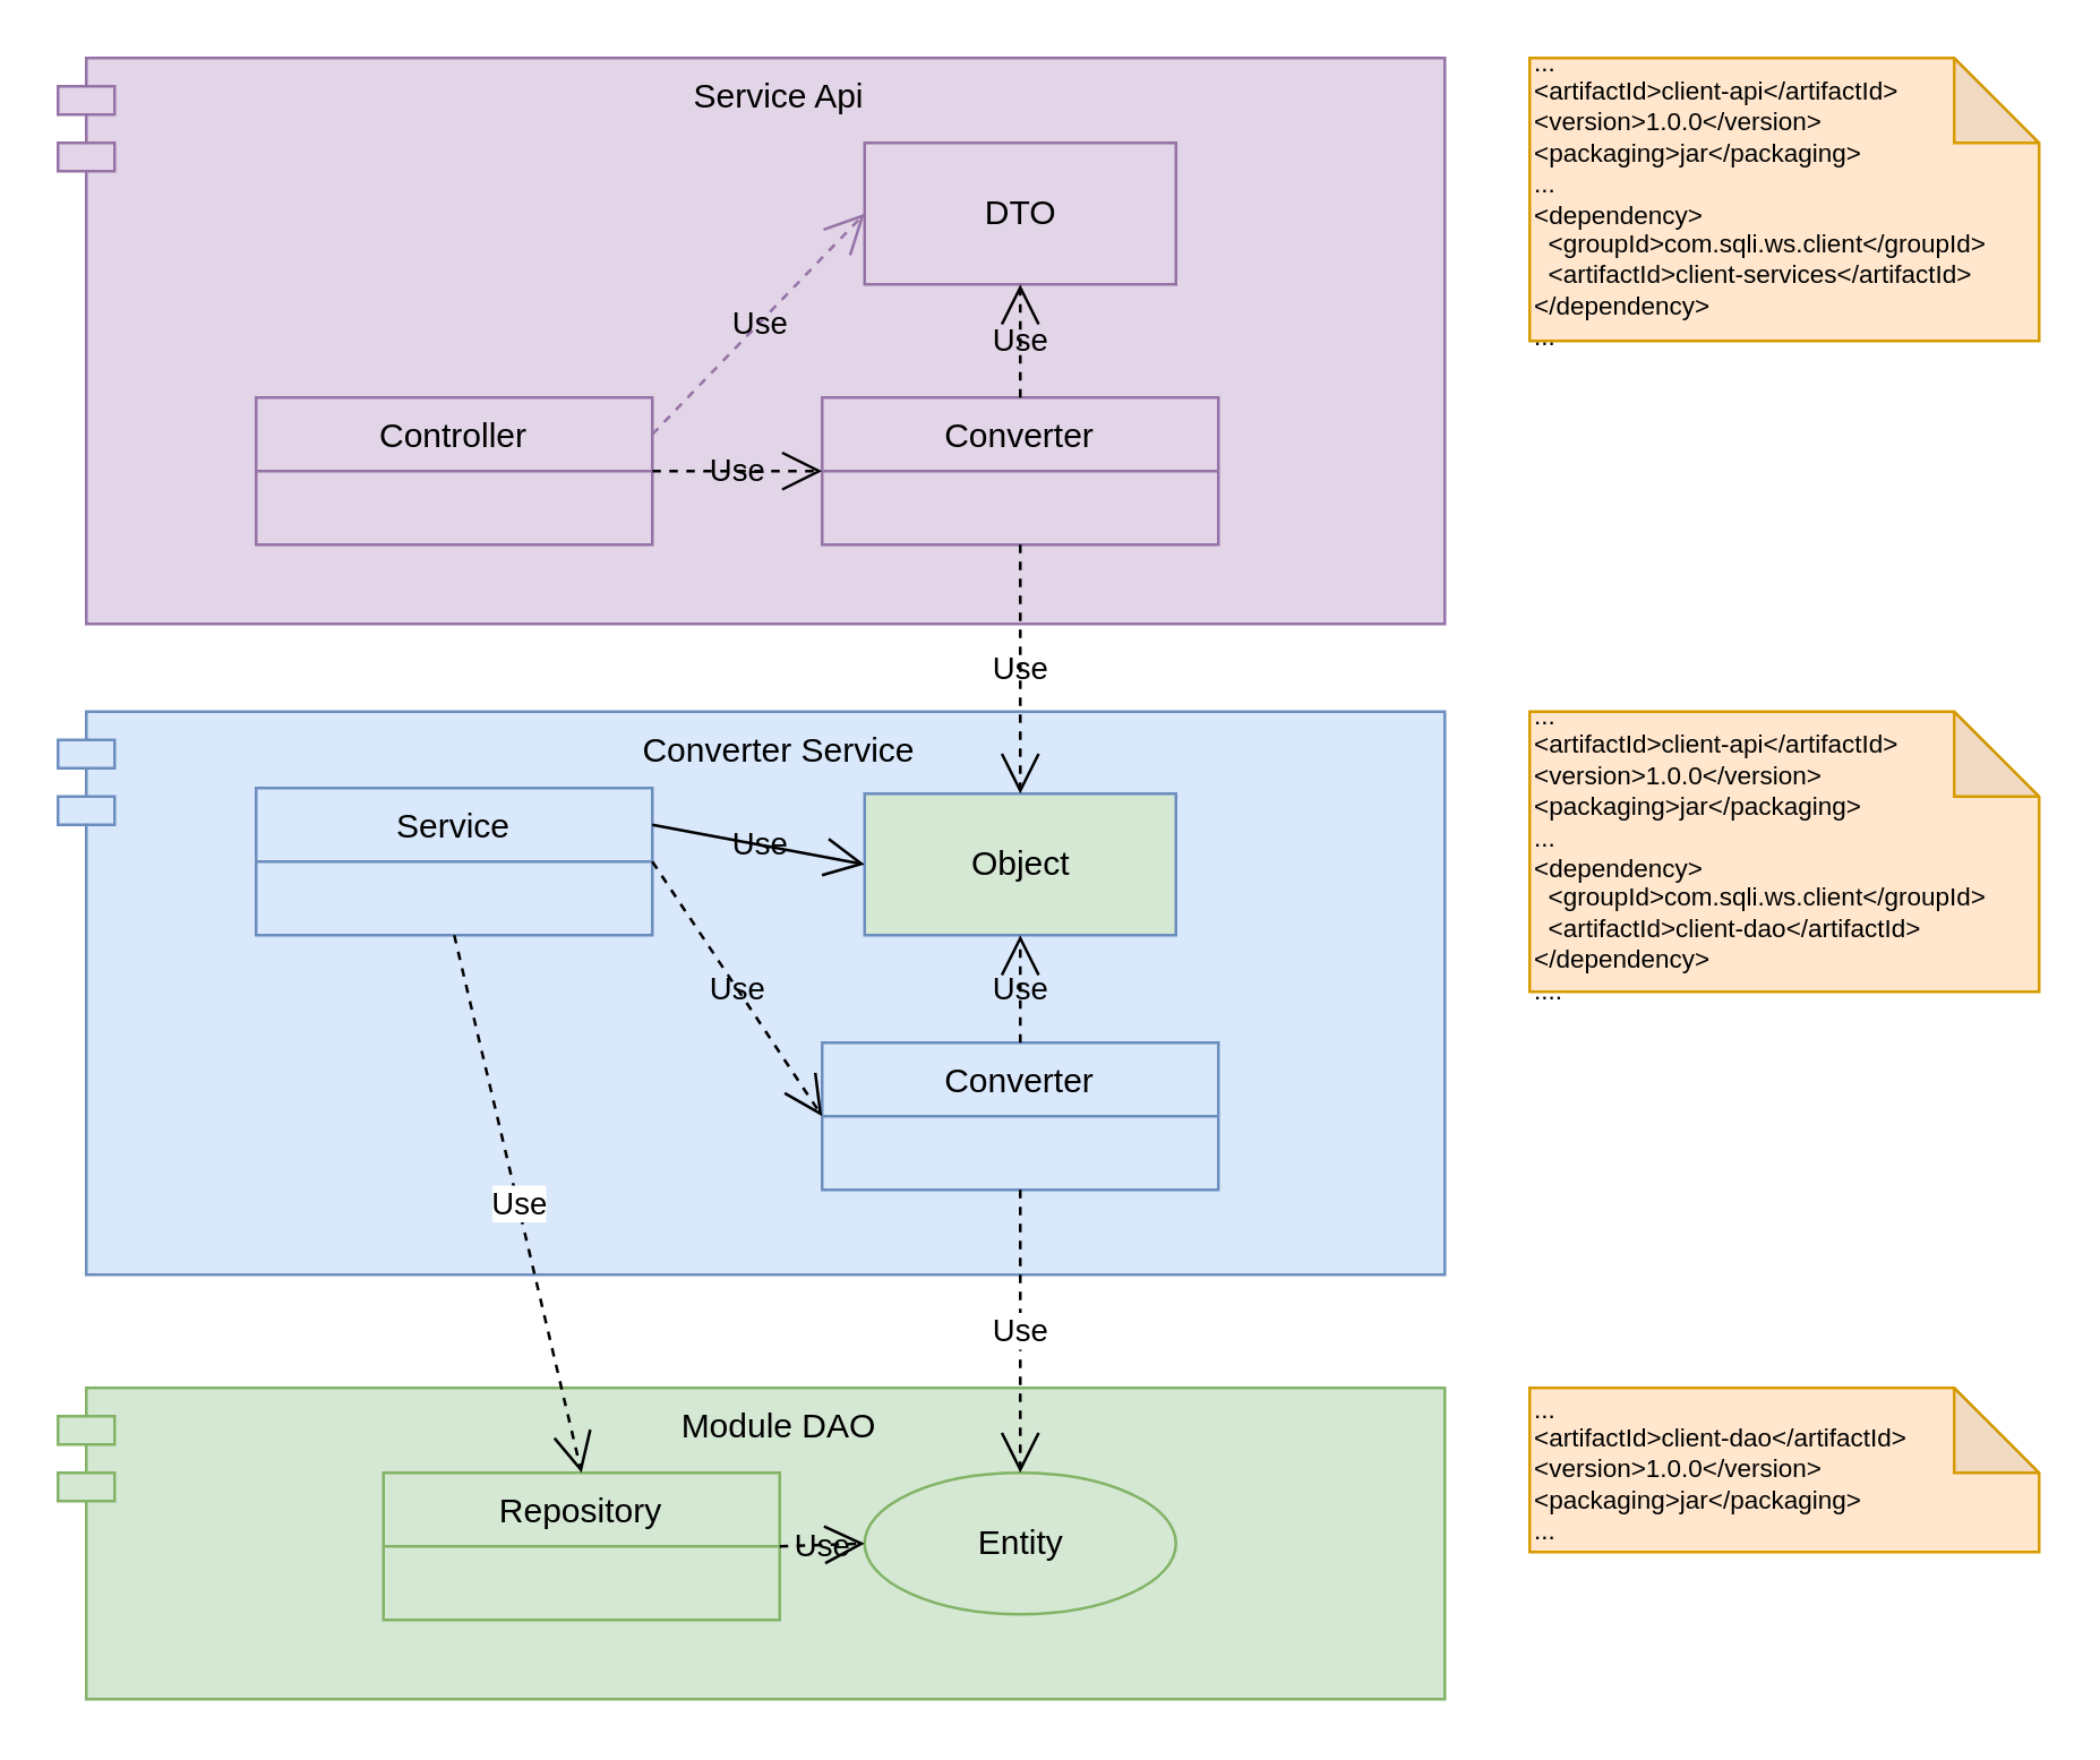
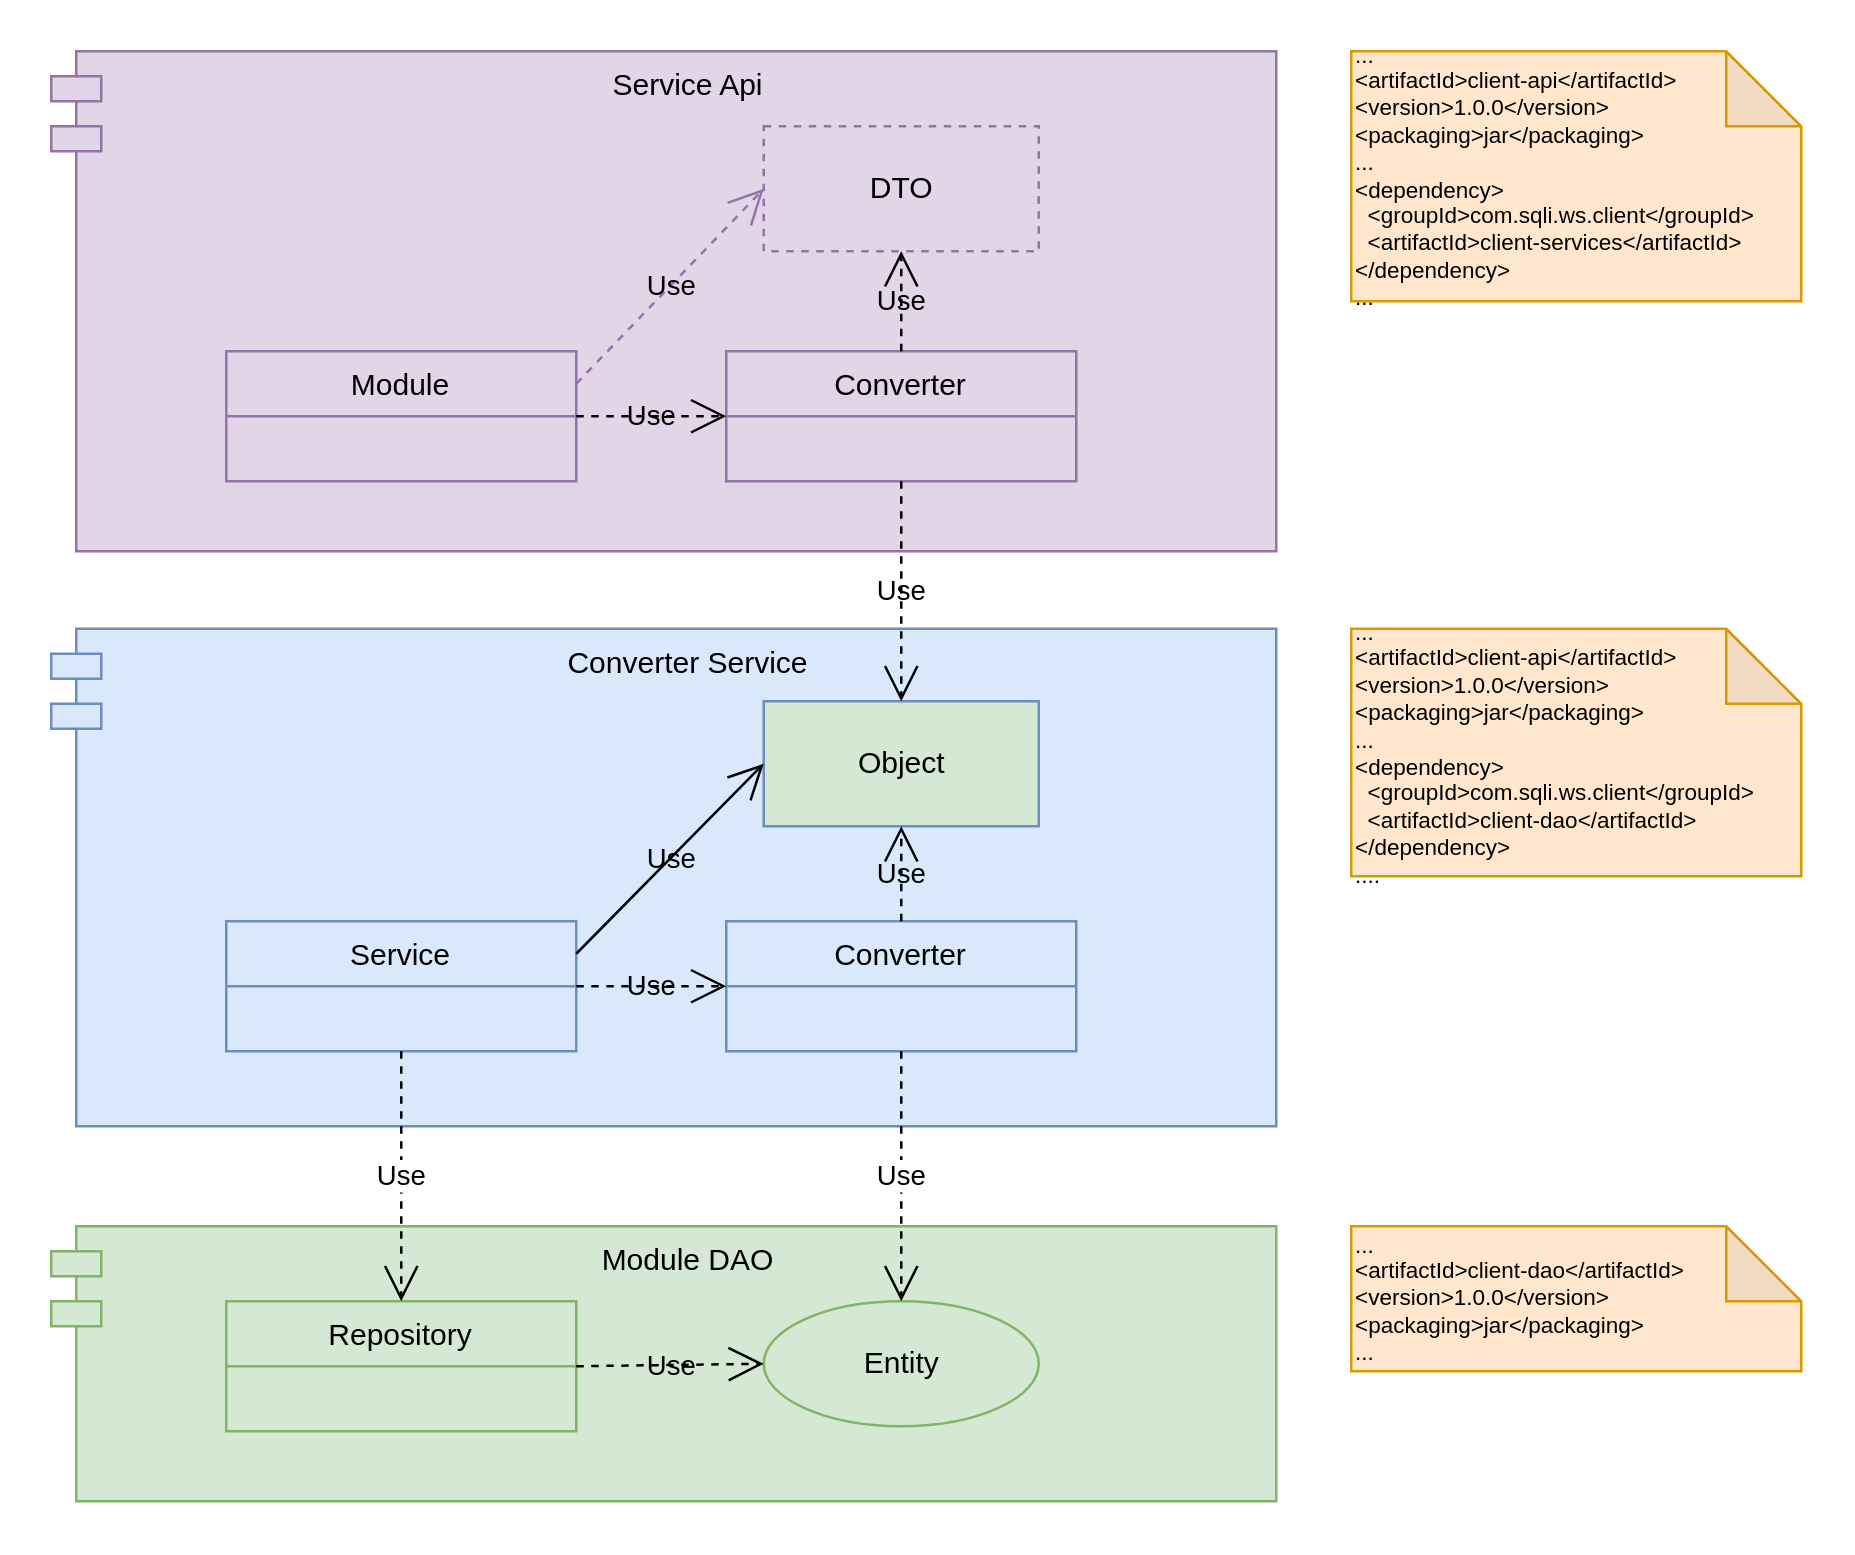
  <mxCell id="0" />
  <mxCell id="1" parent="0" />
  <mxCell id="2" value="Converter Service" style="shape=module;align=left;spacingLeft=20;align=center;verticalAlign=top;fillColor=#dae8fc;strokeColor=#6c8ebf;" parent="1" vertex="1"><mxGeometry x="20" y="251" width="490" height="199" as="geometry" /></mxCell>
  <mxCell id="3" value="Module DAO" style="shape=module;align=left;spacingLeft=20;align=center;verticalAlign=top;fillColor=#d5e8d4;strokeColor=#82b366;" parent="1" vertex="1"><mxGeometry x="20" y="490" width="490" height="110" as="geometry" /></mxCell>
  <mxCell id="4" value="Service Api" style="shape=module;align=left;spacingLeft=20;align=center;verticalAlign=top;fillColor=#e1d5e7;strokeColor=#9673a6;" parent="1" vertex="1"><mxGeometry x="20" y="20" width="490" height="200" as="geometry" /></mxCell>
- <mxCell id="5" value="Repository" style="swimlane;fontStyle=0;childLayout=stackLayout;horizontal=1;startSize=26;fillColor=#d5e8d4;horizontalStack=0;resizeParent=1;resizeParentMax=0;resizeLast=0;collapsible=1;marginBottom=0;strokeColor=#82b366;" parent="1" vertex="1"><mxGeometry x="135" y="520" width="140" height="52" as="geometry" /></mxCell>
+ <mxCell id="5" value="Repository" style="swimlane;fontStyle=0;childLayout=stackLayout;horizontal=1;startSize=26;fillColor=#d5e8d4;horizontalStack=0;resizeParent=1;resizeParentMax=0;resizeLast=0;collapsible=1;marginBottom=0;strokeColor=#82b366;" parent="1" vertex="1"><mxGeometry x="90" y="520" width="140" height="52" as="geometry" /></mxCell>
  <mxCell id="6" value="Entity" style="ellipse;html=1;fillColor=#d5e8d4;strokeColor=#82b366;" parent="1" vertex="1"><mxGeometry x="305" y="520" width="110" height="50" as="geometry" /></mxCell>
  <mxCell id="7" value="Use" style="endArrow=open;endSize=12;dashed=1;html=1;exitX=1;exitY=0.5;exitDx=0;exitDy=0;entryX=0;entryY=0.5;entryDx=0;entryDy=0;labelBackgroundColor=none;" parent="1" source="5" target="6" edge="1"><mxGeometry x="2280" y="100" width="160" as="geometry"><mxPoint x="245" y="769.5" as="sourcePoint" /><mxPoint x="405" y="769.5" as="targetPoint" /></mxGeometry></mxCell>
- <mxCell id="8" value="Service" style="swimlane;fontStyle=0;childLayout=stackLayout;horizontal=1;startSize=26;fillColor=#dae8fc;horizontalStack=0;resizeParent=1;resizeParentMax=0;resizeLast=0;collapsible=1;marginBottom=0;strokeColor=#6c8ebf;" parent="1" vertex="1"><mxGeometry x="90" y="278" width="140" height="52" as="geometry" /></mxCell>
- <mxCell id="9" value="Controller" style="swimlane;fontStyle=0;childLayout=stackLayout;horizontal=1;startSize=26;horizontalStack=0;resizeParent=1;resizeParentMax=0;resizeLast=0;collapsible=1;marginBottom=0;fillColor=#e1d5e7;strokeColor=#9673a6;" parent="1" vertex="1"><mxGeometry x="90" y="140" width="140" height="52" as="geometry" /></mxCell>
+ <mxCell id="8" value="Service" style="swimlane;fontStyle=0;childLayout=stackLayout;horizontal=1;startSize=26;fillColor=#dae8fc;horizontalStack=0;resizeParent=1;resizeParentMax=0;resizeLast=0;collapsible=1;marginBottom=0;strokeColor=#6c8ebf;" parent="1" vertex="1"><mxGeometry x="90" y="368" width="140" height="52" as="geometry" /></mxCell>
+ <mxCell id="9" value="Module" style="swimlane;fontStyle=0;childLayout=stackLayout;horizontal=1;startSize=26;horizontalStack=0;resizeParent=1;resizeParentMax=0;resizeLast=0;collapsible=1;marginBottom=0;fillColor=#e1d5e7;strokeColor=#9673a6;" parent="1" vertex="1"><mxGeometry x="90" y="140" width="140" height="52" as="geometry" /></mxCell>
  <mxCell id="10" value="Object" style="html=1;fillColor=#d5e8d4;strokeColor=#6c8ebf;" parent="1" vertex="1"><mxGeometry x="305" y="280" width="110" height="50" as="geometry" /></mxCell>
  <mxCell id="11" value="Use" style="endArrow=open;endSize=12;dashed=1;html=1;exitX=0.5;exitY=1;exitDx=0;exitDy=0;entryX=0.5;entryY=0;entryDx=0;entryDy=0;" parent="1" source="8" target="5" edge="1"><mxGeometry x="2280" width="160" as="geometry"><mxPoint x="150" y="430" as="sourcePoint" /><mxPoint x="225" y="430" as="targetPoint" /></mxGeometry></mxCell>
  <mxCell id="12" value="&lt;div style=&quot;font-size: 9px&quot;&gt;&lt;font style=&quot;font-size: 9px&quot;&gt;...&lt;/font&gt;&lt;/div&gt;&lt;div style=&quot;font-size: 9px&quot;&gt;&lt;font style=&quot;font-size: 9px&quot;&gt;&amp;lt;artifactId&amp;gt;client-api&amp;lt;/artifactId&amp;gt;&lt;/font&gt;&lt;/div&gt;&lt;div style=&quot;font-size: 9px&quot;&gt;&lt;font style=&quot;font-size: 9px&quot;&gt;&amp;lt;version&amp;gt;1.0.0&amp;lt;/version&amp;gt;&lt;/font&gt;&lt;/div&gt;&lt;div style=&quot;font-size: 9px&quot;&gt;&lt;font style=&quot;font-size: 9px&quot;&gt;&amp;lt;packaging&amp;gt;jar&amp;lt;/packaging&amp;gt;&lt;/font&gt;&lt;/div&gt;&lt;div style=&quot;font-size: 9px&quot;&gt;&lt;span&gt;...&lt;/span&gt;&lt;br&gt;&lt;/div&gt;&lt;div style=&quot;font-size: 9px&quot;&gt;&lt;span&gt;&lt;div&gt;&amp;lt;dependency&amp;gt;&lt;/div&gt;&lt;div&gt;&amp;nbsp; &amp;lt;groupId&amp;gt;com.sqli.ws.client&amp;lt;/groupId&amp;gt;&lt;/div&gt;&lt;div&gt;&amp;nbsp; &amp;lt;artifactId&amp;gt;client-services&amp;lt;/artifactId&amp;gt;&lt;/div&gt;&lt;div&gt;&amp;lt;/dependency&amp;gt;&lt;/div&gt;&lt;div&gt;...&lt;/div&gt;&lt;/span&gt;&lt;/div&gt;" style="shape=note;whiteSpace=wrap;html=1;backgroundOutline=1;darkOpacity=0.05;align=left;fillColor=#ffe6cc;strokeColor=#d79b00;" parent="1" vertex="1"><mxGeometry x="540" y="20" width="180" height="100" as="geometry" /></mxCell>
  <mxCell id="13" value="Converter" style="swimlane;fontStyle=0;childLayout=stackLayout;horizontal=1;startSize=26;fillColor=#dae8fc;horizontalStack=0;resizeParent=1;resizeParentMax=0;resizeLast=0;collapsible=1;marginBottom=0;strokeColor=#6c8ebf;" parent="1" vertex="1"><mxGeometry x="290" y="368" width="140" height="52" as="geometry" /></mxCell>
  <mxCell id="14" value="Use" style="endArrow=open;endSize=12;dashed=1;html=1;exitX=0.5;exitY=1;exitDx=0;exitDy=0;entryX=0.5;entryY=0;entryDx=0;entryDy=0;" parent="1" source="13" target="6" edge="1"><mxGeometry x="2280" width="160" as="geometry"><mxPoint x="359.5" y="540" as="sourcePoint" /><mxPoint x="359.5" y="672" as="targetPoint" /></mxGeometry></mxCell>
  <mxCell id="15" value="Use" style="endArrow=open;endSize=12;dashed=1;html=1;exitX=1;exitY=0.5;exitDx=0;exitDy=0;entryX=0;entryY=0.5;entryDx=0;entryDy=0;labelBackgroundColor=none;" parent="1" source="8" target="13" edge="1"><mxGeometry x="2280" width="160" as="geometry"><mxPoint x="240" y="570" as="sourcePoint" /><mxPoint x="315" y="570" as="targetPoint" /></mxGeometry></mxCell>
  <mxCell id="16" value="Use" style="endArrow=open;endSize=12;dashed=1;html=1;exitX=0.5;exitY=0;exitDx=0;exitDy=0;entryX=0.5;entryY=1;entryDx=0;entryDy=0;labelBackgroundColor=none;" parent="1" source="13" target="10" edge="1"><mxGeometry x="2280" width="160" as="geometry"><mxPoint x="560" y="485.5" as="sourcePoint" /><mxPoint x="360" y="409" as="targetPoint" /></mxGeometry></mxCell>
  <mxCell id="17" value="&lt;div style=&quot;font-size: 9px&quot;&gt;&lt;font style=&quot;font-size: 9px&quot;&gt;...&lt;/font&gt;&lt;/div&gt;&lt;div style=&quot;font-size: 9px&quot;&gt;&lt;font style=&quot;font-size: 9px&quot;&gt;&amp;lt;artifactId&amp;gt;client-dao&amp;lt;/artifactId&amp;gt;&lt;/font&gt;&lt;/div&gt;&lt;div style=&quot;font-size: 9px&quot;&gt;&lt;font style=&quot;font-size: 9px&quot;&gt;&amp;lt;version&amp;gt;1.0.0&amp;lt;/version&amp;gt;&lt;/font&gt;&lt;/div&gt;&lt;div style=&quot;font-size: 9px&quot;&gt;&lt;font style=&quot;font-size: 9px&quot;&gt;&amp;lt;packaging&amp;gt;jar&amp;lt;/packaging&amp;gt;&lt;/font&gt;&lt;/div&gt;&lt;div style=&quot;font-size: 9px&quot;&gt;&lt;span&gt;...&lt;/span&gt;&lt;br&gt;&lt;/div&gt;" style="shape=note;whiteSpace=wrap;html=1;backgroundOutline=1;darkOpacity=0.05;align=left;fillColor=#ffe6cc;strokeColor=#d79b00;" parent="1" vertex="1"><mxGeometry x="540" y="490" width="180" height="58" as="geometry" /></mxCell>
  <mxCell id="18" value="&lt;div style=&quot;font-size: 9px&quot;&gt;&lt;font style=&quot;font-size: 9px&quot;&gt;...&lt;/font&gt;&lt;/div&gt;&lt;div style=&quot;font-size: 9px&quot;&gt;&lt;font style=&quot;font-size: 9px&quot;&gt;&amp;lt;artifactId&amp;gt;client-api&amp;lt;/artifactId&amp;gt;&lt;/font&gt;&lt;/div&gt;&lt;div style=&quot;font-size: 9px&quot;&gt;&lt;font style=&quot;font-size: 9px&quot;&gt;&amp;lt;version&amp;gt;1.0.0&amp;lt;/version&amp;gt;&lt;/font&gt;&lt;/div&gt;&lt;div style=&quot;font-size: 9px&quot;&gt;&lt;font style=&quot;font-size: 9px&quot;&gt;&amp;lt;packaging&amp;gt;jar&amp;lt;/packaging&amp;gt;&lt;/font&gt;&lt;/div&gt;&lt;div style=&quot;font-size: 9px&quot;&gt;&lt;span&gt;...&lt;/span&gt;&lt;br&gt;&lt;/div&gt;&lt;div style=&quot;font-size: 9px&quot;&gt;&lt;span&gt;&lt;div&gt;&amp;lt;dependency&amp;gt;&lt;/div&gt;&lt;div&gt;&amp;nbsp; &amp;lt;groupId&amp;gt;com.sqli.ws.client&amp;lt;/groupId&amp;gt;&lt;/div&gt;&lt;div&gt;&amp;nbsp; &amp;lt;artifactId&amp;gt;client-dao&amp;lt;/artifactId&amp;gt;&lt;/div&gt;&lt;div&gt;&amp;lt;/dependency&amp;gt;&lt;/div&gt;&lt;/span&gt;&lt;div&gt;&lt;span&gt;..&lt;/span&gt;&lt;span&gt;..&lt;/span&gt;&lt;br&gt;&lt;/div&gt;&lt;/div&gt;" style="shape=note;whiteSpace=wrap;html=1;backgroundOutline=1;darkOpacity=0.05;align=left;fillColor=#ffe6cc;strokeColor=#d79b00;" parent="1" vertex="1"><mxGeometry x="540" y="251" width="180" height="99" as="geometry" /></mxCell>
  <mxCell id="19" value="Converter" style="swimlane;fontStyle=0;childLayout=stackLayout;horizontal=1;startSize=26;fillColor=#e1d5e7;horizontalStack=0;resizeParent=1;resizeParentMax=0;resizeLast=0;collapsible=1;marginBottom=0;strokeColor=#9673a6;" parent="1" vertex="1"><mxGeometry x="290" y="140" width="140" height="52" as="geometry" /></mxCell>
- <mxCell id="20" value="DTO" style="html=1;fillColor=#e1d5e7;strokeColor=#9673a6;" parent="1" vertex="1"><mxGeometry x="305" y="50" width="110" height="50" as="geometry" /></mxCell>
+ <mxCell id="20" value="DTO" style="html=1;fillColor=#e1d5e7;strokeColor=#9673a6;dashed=1;" parent="1" vertex="1"><mxGeometry x="305" y="50" width="110" height="50" as="geometry" /></mxCell>
  <mxCell id="21" value="Use" style="endArrow=open;endSize=12;dashed=0;html=1;exitX=1;exitY=0.25;exitDx=0;exitDy=0;entryX=0;entryY=0.5;entryDx=0;entryDy=0;labelBackgroundColor=none;" parent="1" source="8" target="10" edge="1"><mxGeometry x="2280" y="-74" width="160" as="geometry"><mxPoint x="230" y="320" as="sourcePoint" /><mxPoint x="290" y="320" as="targetPoint" /></mxGeometry></mxCell>
  <mxCell id="22" value="Use" style="endArrow=open;endSize=12;dashed=1;html=1;exitX=0.5;exitY=1;exitDx=0;exitDy=0;entryX=0.5;entryY=0;entryDx=0;entryDy=0;labelBackgroundColor=none;" parent="1" source="19" target="10" edge="1"><mxGeometry x="2279.5" y="-220" width="160" as="geometry"><mxPoint x="359.5" y="200" as="sourcePoint" /><mxPoint x="359.5" y="300" as="targetPoint" /></mxGeometry></mxCell>
  <mxCell id="23" value="Use" style="endArrow=open;endSize=12;dashed=1;html=1;exitX=0.5;exitY=0;exitDx=0;exitDy=0;entryX=0.5;entryY=1;entryDx=0;entryDy=0;labelBackgroundColor=none;" parent="1" source="19" target="20" edge="1"><mxGeometry x="2380" y="-320" width="160" as="geometry"><mxPoint x="460" y="100" as="sourcePoint" /><mxPoint x="460" y="200" as="targetPoint" /></mxGeometry></mxCell>
  <mxCell id="24" value="Use" style="endArrow=open;endSize=12;dashed=1;html=1;exitX=1;exitY=0.5;exitDx=0;exitDy=0;entryX=0;entryY=0.5;entryDx=0;entryDy=0;labelBackgroundColor=none;" parent="1" source="9" target="19" edge="1"><mxGeometry x="2290" y="-224" width="160" as="geometry"><mxPoint x="240" y="170" as="sourcePoint" /><mxPoint x="300" y="170" as="targetPoint" /></mxGeometry></mxCell>
  <mxCell id="25" value="Use" style="endArrow=open;endSize=12;dashed=1;html=1;exitX=1;exitY=0.25;exitDx=0;exitDy=0;entryX=0;entryY=0.5;entryDx=0;entryDy=0;fillColor=#e1d5e7;strokeColor=#9673a6;labelBackgroundColor=none;" parent="1" source="9" target="20" edge="1"><mxGeometry x="2170" y="-345" width="160" as="geometry"><mxPoint x="120" y="110" as="sourcePoint" /><mxPoint x="195" y="34" as="targetPoint" /></mxGeometry></mxCell>
